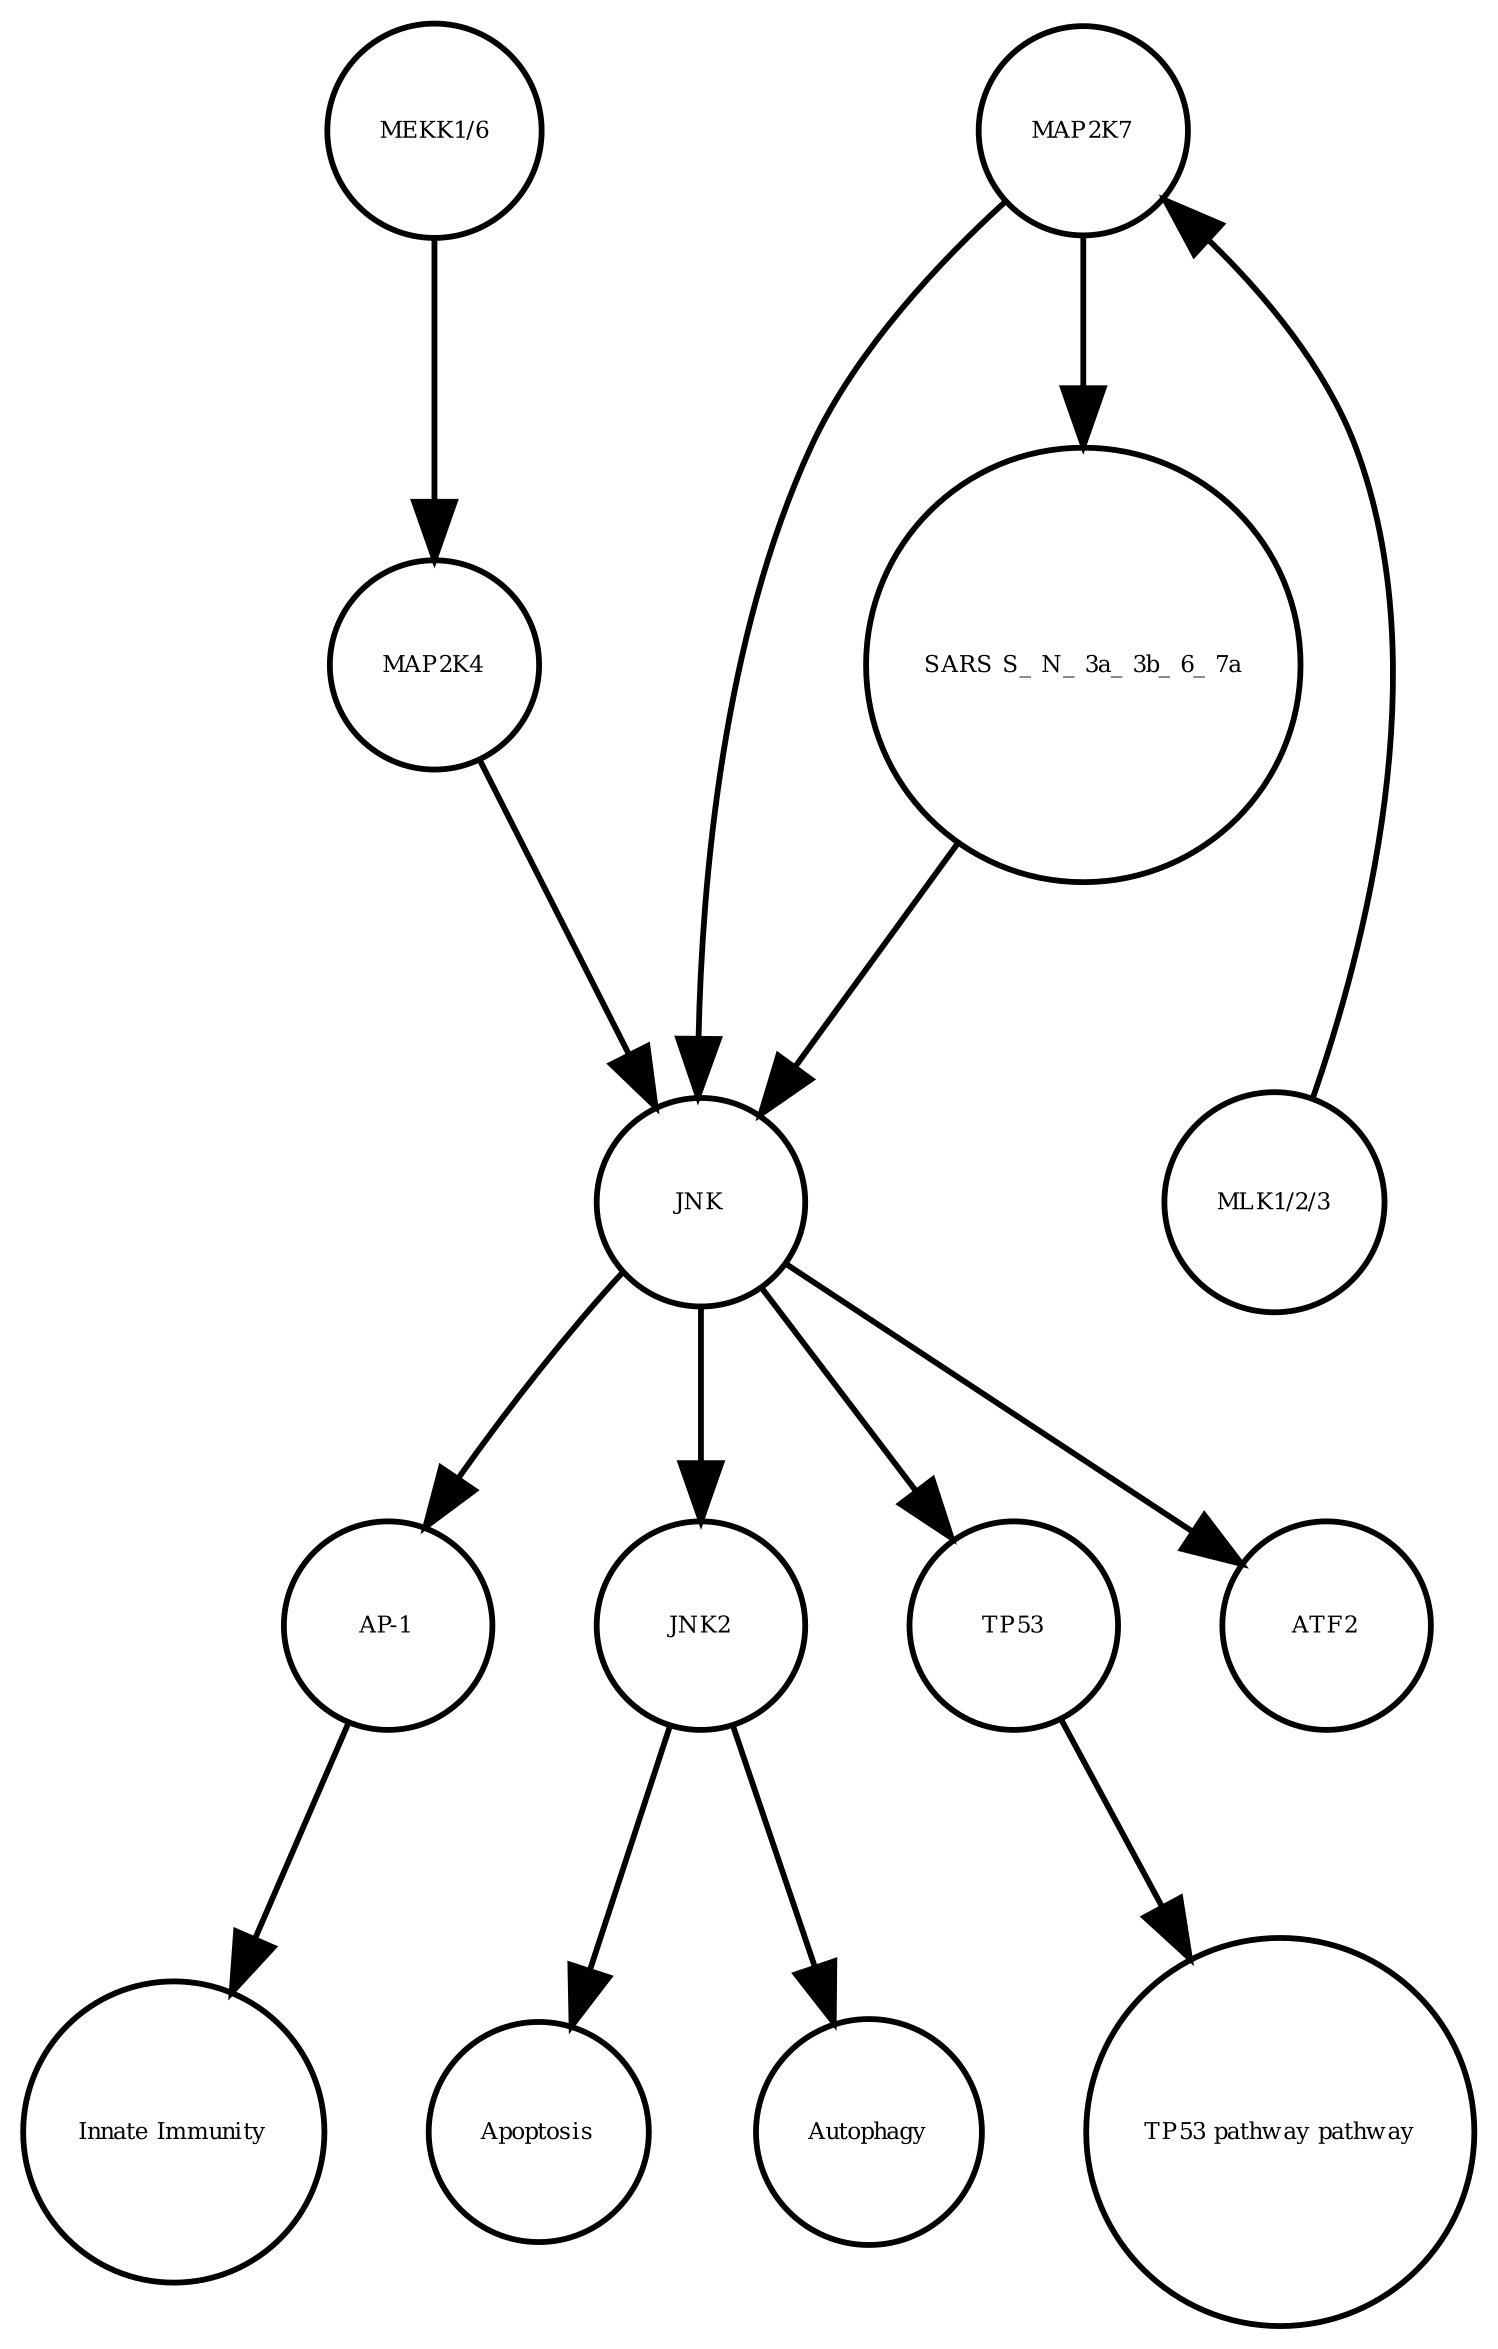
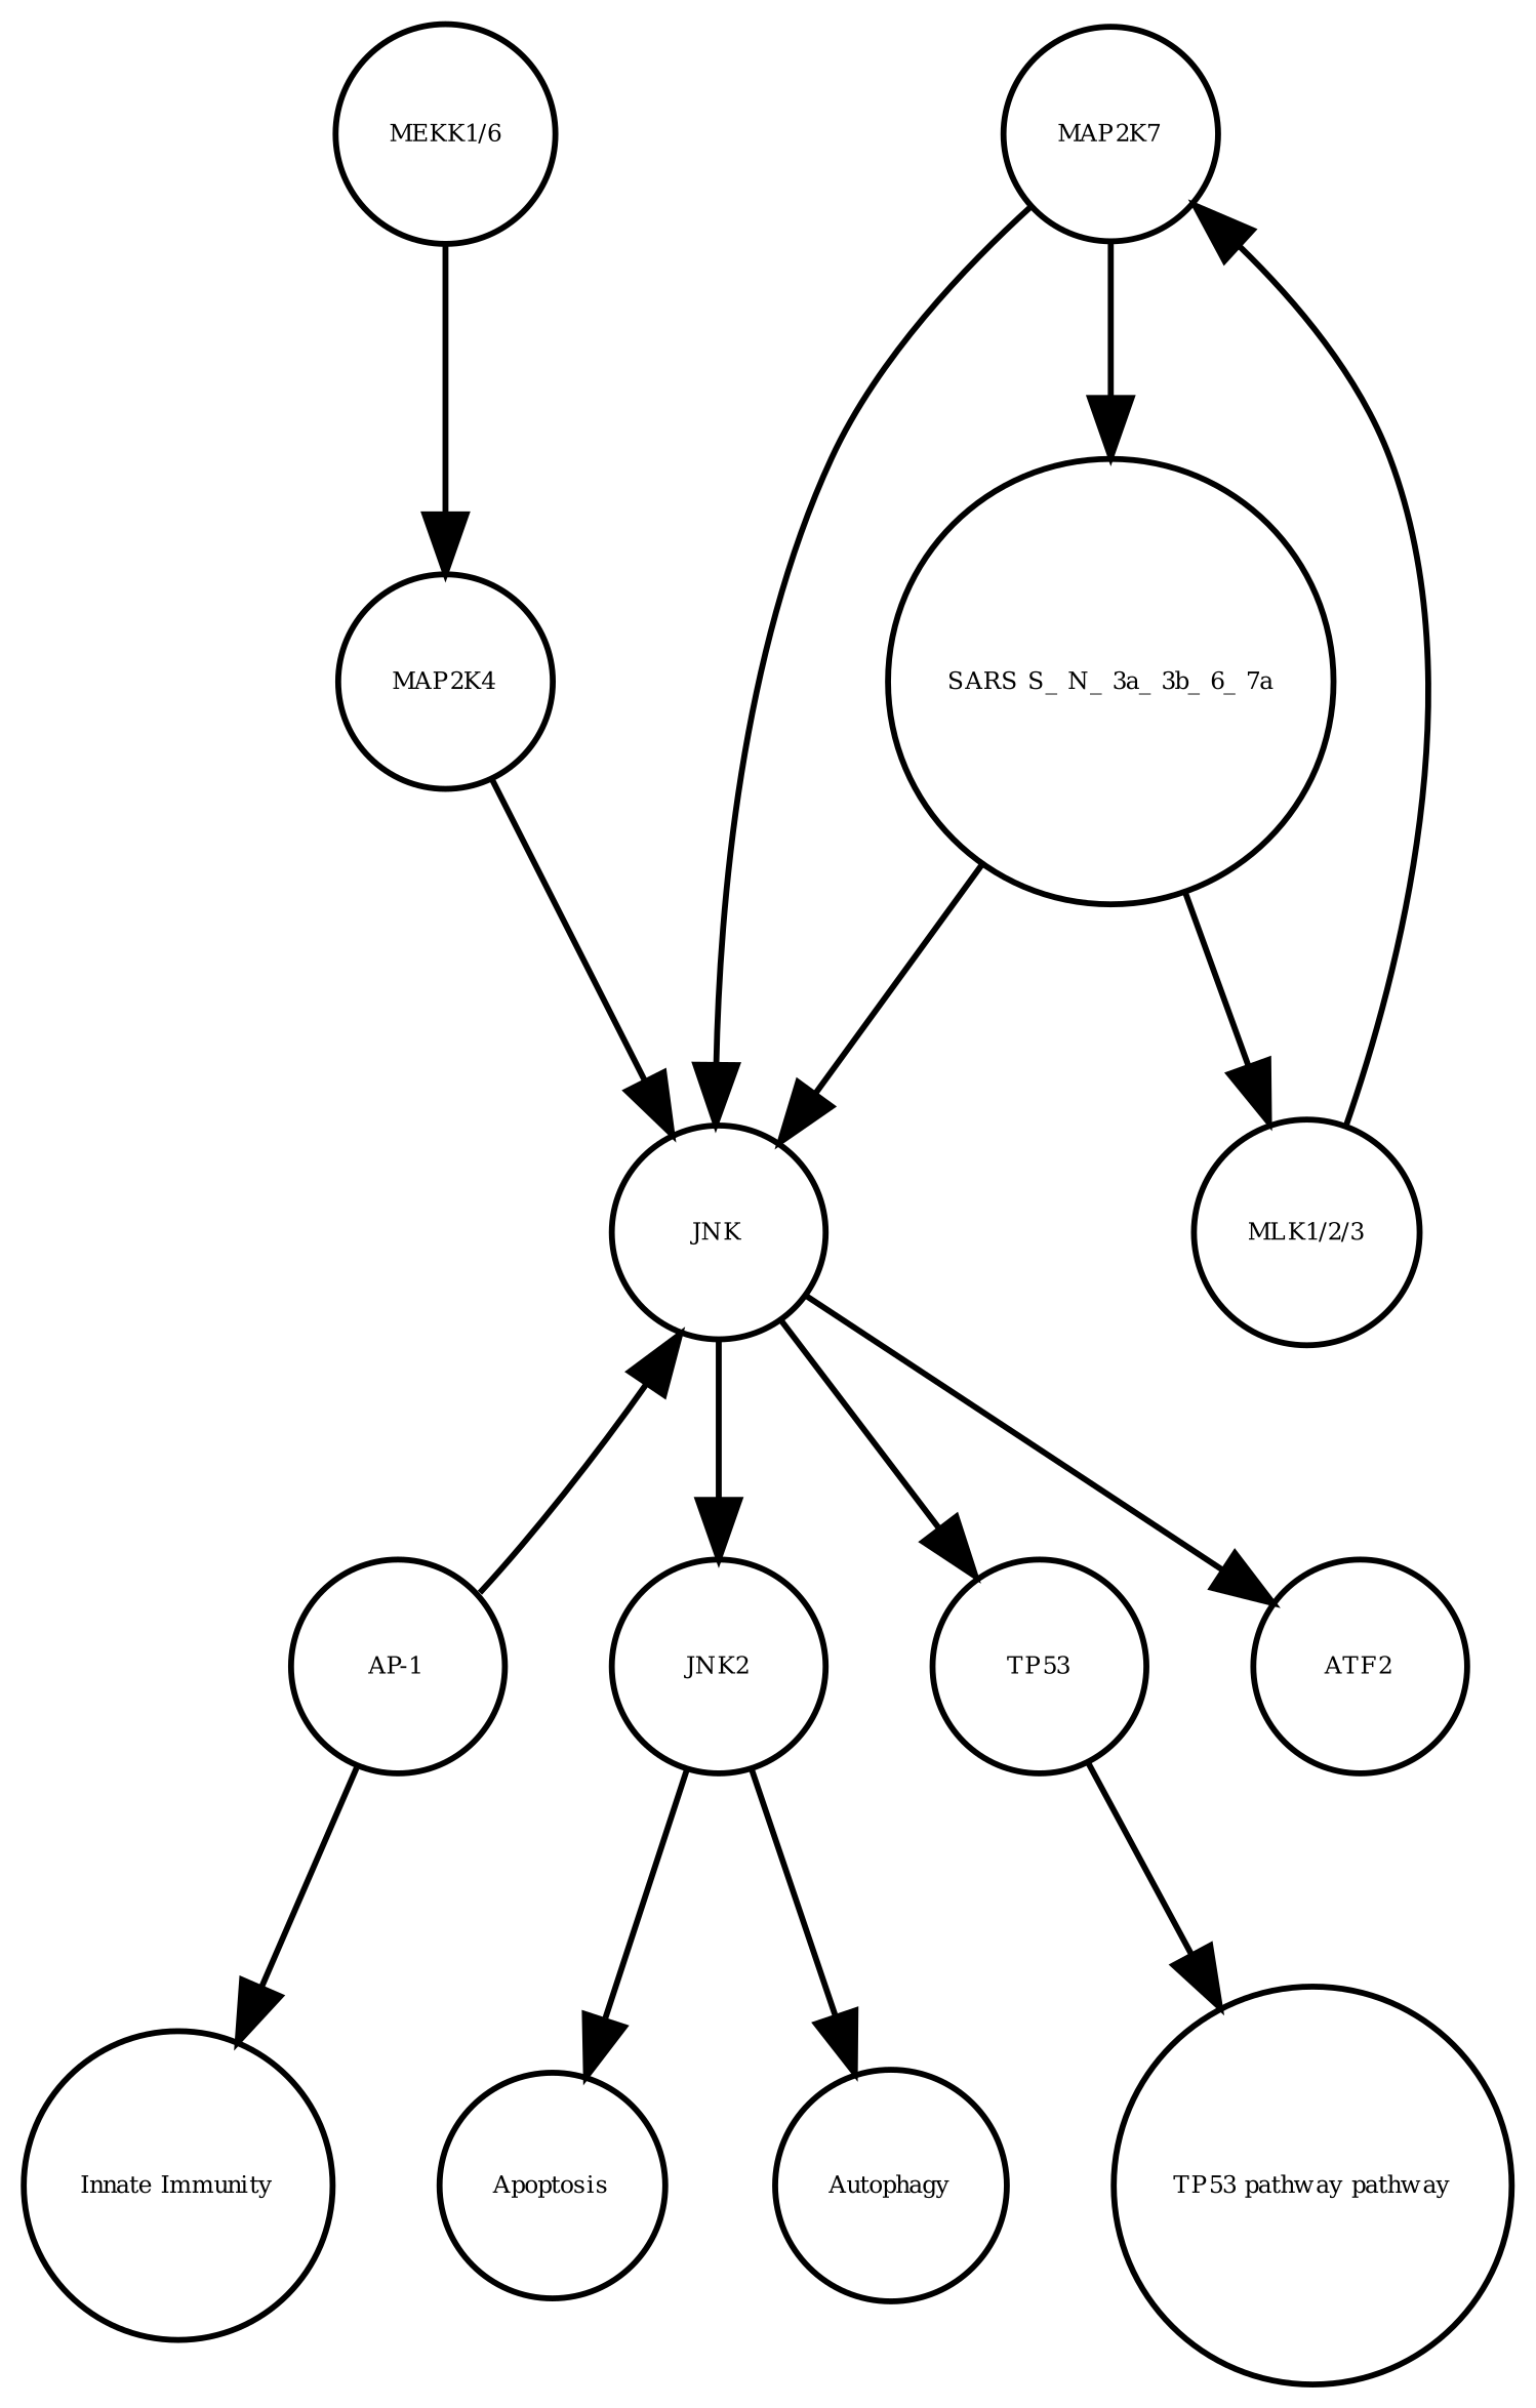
  strict digraph {
    node [bipartite=0 cls=macromolecule fontsize=4 shape=circle]
    edge [interaction_type=production]
    n1 [annotation=urn_miriam_uniprot_P10415 label=JNK2]
    n2 [cls=phenotype label=Apoptosis]
    n3 [cls=phenotype label=Autophagy]
    n4 [cls=complex label="AP-1"]
    n5 [cls=phenotype label="Innate Immunity"]
    n6 [annotation=urn_miriam_uniprot_P45985 label=MAP2K4]
    n7 [cls=complex label=JNK]
    n8 [annotation=urn_miriam_uniprot_P04637 label=TP53]
    n9 [annotation=urn_miriam_uniprot_P15336 label=ATF2]
    n10 [annotation=urn_miriam_uniprot_O14733 label=MAP2K7]
    n11 [label="SARS S_ N_ 3a_ 3b_ 6_ 7a"]
    n12 [cls=complex label="MLK1/2/3"]
    n13 [cls=complex label="MEKK1/6"]
    n14 [cls="unspecified entity" label="TP53 pathway pathway"]
    n1 -> n2 [interaction_type=inhibition]
    n1 -> n3 [interaction_type="necessary stimulation"]
    n4 -> n5 [interaction_type="necessary stimulation"]
    n6 -> n7
    n7 -> n1
-   n7 -> n4
+   n4 -> n7
    n7 -> n8
    n7 -> n9
    n8 -> n14
    n10 -> n7
    n10 -> n11
    n11 -> n7
+   n11 -> n12
    n12 -> n10
    n13 -> n6
  }
